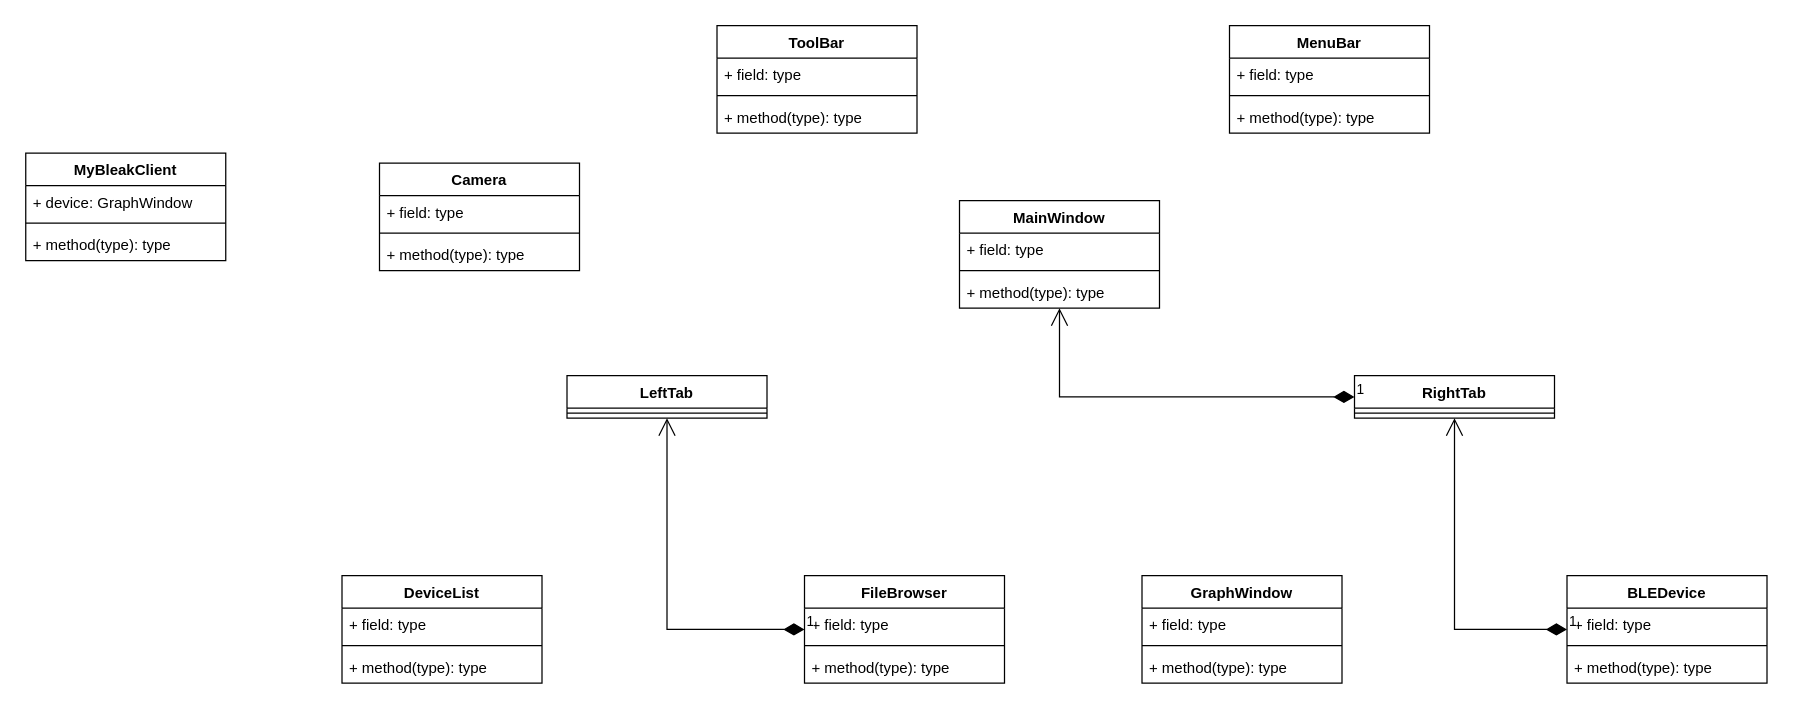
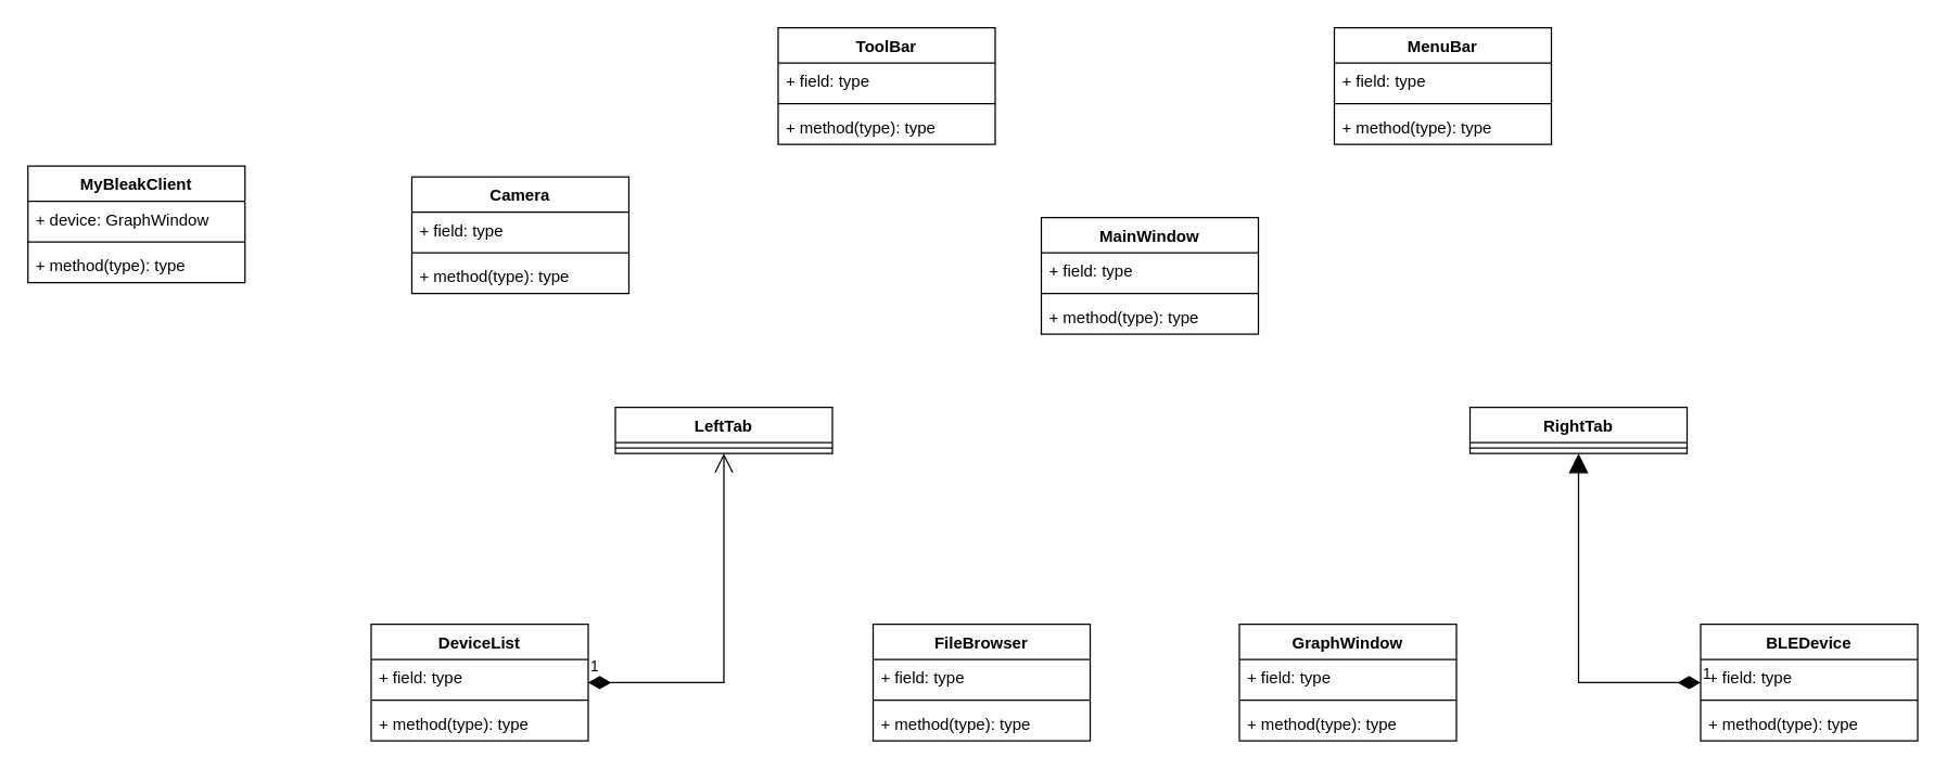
  <mxCell id="0" />
  <mxCell id="1" parent="0" />
  <mxCell id="2" value="MainWindow" style="swimlane;fontStyle=1;align=center;verticalAlign=top;childLayout=stackLayout;horizontal=1;startSize=26;horizontalStack=0;resizeParent=1;resizeParentMax=0;resizeLast=0;collapsible=1;marginBottom=0;" parent="1" vertex="1"><mxGeometry x="767" y="160" width="160" height="86" as="geometry" /></mxCell>
  <mxCell id="3" value="+ field: type" style="text;strokeColor=none;fillColor=none;align=left;verticalAlign=top;spacingLeft=4;spacingRight=4;overflow=hidden;rotatable=0;points=[[0,0.5],[1,0.5]];portConstraint=eastwest;" parent="2" vertex="1"><mxGeometry y="26" width="160" height="26" as="geometry" /></mxCell>
  <mxCell id="4" value="" style="line;strokeWidth=1;fillColor=none;align=left;verticalAlign=middle;spacingTop=-1;spacingLeft=3;spacingRight=3;rotatable=0;labelPosition=right;points=[];portConstraint=eastwest;strokeColor=inherit;" parent="2" vertex="1"><mxGeometry y="52" width="160" height="8" as="geometry" /></mxCell>
  <mxCell id="5" value="+ method(type): type" style="text;strokeColor=none;fillColor=none;align=left;verticalAlign=top;spacingLeft=4;spacingRight=4;overflow=hidden;rotatable=0;points=[[0,0.5],[1,0.5]];portConstraint=eastwest;" parent="2" vertex="1"><mxGeometry y="60" width="160" height="26" as="geometry" /></mxCell>
  <mxCell id="6" value="GraphWindow" style="swimlane;fontStyle=1;align=center;verticalAlign=top;childLayout=stackLayout;horizontal=1;startSize=26;horizontalStack=0;resizeParent=1;resizeParentMax=0;resizeLast=0;collapsible=1;marginBottom=0;" parent="1" vertex="1"><mxGeometry x="913" y="460" width="160" height="86" as="geometry" /></mxCell>
  <mxCell id="7" value="+ field: type" style="text;strokeColor=none;fillColor=none;align=left;verticalAlign=top;spacingLeft=4;spacingRight=4;overflow=hidden;rotatable=0;points=[[0,0.5],[1,0.5]];portConstraint=eastwest;" parent="6" vertex="1"><mxGeometry y="26" width="160" height="26" as="geometry" /></mxCell>
  <mxCell id="8" value="" style="line;strokeWidth=1;fillColor=none;align=left;verticalAlign=middle;spacingTop=-1;spacingLeft=3;spacingRight=3;rotatable=0;labelPosition=right;points=[];portConstraint=eastwest;strokeColor=inherit;" parent="6" vertex="1"><mxGeometry y="52" width="160" height="8" as="geometry" /></mxCell>
  <mxCell id="9" value="+ method(type): type" style="text;strokeColor=none;fillColor=none;align=left;verticalAlign=top;spacingLeft=4;spacingRight=4;overflow=hidden;rotatable=0;points=[[0,0.5],[1,0.5]];portConstraint=eastwest;" parent="6" vertex="1"><mxGeometry y="60" width="160" height="26" as="geometry" /></mxCell>
  <mxCell id="10" value="BLEDevice" style="swimlane;fontStyle=1;align=center;verticalAlign=top;childLayout=stackLayout;horizontal=1;startSize=26;horizontalStack=0;resizeParent=1;resizeParentMax=0;resizeLast=0;collapsible=1;marginBottom=0;" parent="1" vertex="1"><mxGeometry x="1253" y="460" width="160" height="86" as="geometry" /></mxCell>
  <mxCell id="11" value="+ field: type" style="text;strokeColor=none;fillColor=none;align=left;verticalAlign=top;spacingLeft=4;spacingRight=4;overflow=hidden;rotatable=0;points=[[0,0.5],[1,0.5]];portConstraint=eastwest;" parent="10" vertex="1"><mxGeometry y="26" width="160" height="26" as="geometry" /></mxCell>
  <mxCell id="12" value="" style="line;strokeWidth=1;fillColor=none;align=left;verticalAlign=middle;spacingTop=-1;spacingLeft=3;spacingRight=3;rotatable=0;labelPosition=right;points=[];portConstraint=eastwest;strokeColor=inherit;" parent="10" vertex="1"><mxGeometry y="52" width="160" height="8" as="geometry" /></mxCell>
  <mxCell id="13" value="+ method(type): type" style="text;strokeColor=none;fillColor=none;align=left;verticalAlign=top;spacingLeft=4;spacingRight=4;overflow=hidden;rotatable=0;points=[[0,0.5],[1,0.5]];portConstraint=eastwest;" parent="10" vertex="1"><mxGeometry y="60" width="160" height="26" as="geometry" /></mxCell>
  <mxCell id="14" value="ToolBar" style="swimlane;fontStyle=1;align=center;verticalAlign=top;childLayout=stackLayout;horizontal=1;startSize=26;horizontalStack=0;resizeParent=1;resizeParentMax=0;resizeLast=0;collapsible=1;marginBottom=0;" parent="1" vertex="1"><mxGeometry x="573" y="20" width="160" height="86" as="geometry" /></mxCell>
  <mxCell id="15" value="+ field: type" style="text;strokeColor=none;fillColor=none;align=left;verticalAlign=top;spacingLeft=4;spacingRight=4;overflow=hidden;rotatable=0;points=[[0,0.5],[1,0.5]];portConstraint=eastwest;" parent="14" vertex="1"><mxGeometry y="26" width="160" height="26" as="geometry" /></mxCell>
  <mxCell id="16" value="" style="line;strokeWidth=1;fillColor=none;align=left;verticalAlign=middle;spacingTop=-1;spacingLeft=3;spacingRight=3;rotatable=0;labelPosition=right;points=[];portConstraint=eastwest;strokeColor=inherit;" parent="14" vertex="1"><mxGeometry y="52" width="160" height="8" as="geometry" /></mxCell>
  <mxCell id="17" value="+ method(type): type" style="text;strokeColor=none;fillColor=none;align=left;verticalAlign=top;spacingLeft=4;spacingRight=4;overflow=hidden;rotatable=0;points=[[0,0.5],[1,0.5]];portConstraint=eastwest;" parent="14" vertex="1"><mxGeometry y="60" width="160" height="26" as="geometry" /></mxCell>
  <mxCell id="18" value="MenuBar" style="swimlane;fontStyle=1;align=center;verticalAlign=top;childLayout=stackLayout;horizontal=1;startSize=26;horizontalStack=0;resizeParent=1;resizeParentMax=0;resizeLast=0;collapsible=1;marginBottom=0;" parent="1" vertex="1"><mxGeometry x="983" y="20" width="160" height="86" as="geometry" /></mxCell>
  <mxCell id="19" value="+ field: type" style="text;strokeColor=none;fillColor=none;align=left;verticalAlign=top;spacingLeft=4;spacingRight=4;overflow=hidden;rotatable=0;points=[[0,0.5],[1,0.5]];portConstraint=eastwest;" parent="18" vertex="1"><mxGeometry y="26" width="160" height="26" as="geometry" /></mxCell>
  <mxCell id="20" value="" style="line;strokeWidth=1;fillColor=none;align=left;verticalAlign=middle;spacingTop=-1;spacingLeft=3;spacingRight=3;rotatable=0;labelPosition=right;points=[];portConstraint=eastwest;strokeColor=inherit;" parent="18" vertex="1"><mxGeometry y="52" width="160" height="8" as="geometry" /></mxCell>
  <mxCell id="21" value="+ method(type): type" style="text;strokeColor=none;fillColor=none;align=left;verticalAlign=top;spacingLeft=4;spacingRight=4;overflow=hidden;rotatable=0;points=[[0,0.5],[1,0.5]];portConstraint=eastwest;" parent="18" vertex="1"><mxGeometry y="60" width="160" height="26" as="geometry" /></mxCell>
  <mxCell id="22" value="DeviceList" style="swimlane;fontStyle=1;align=center;verticalAlign=top;childLayout=stackLayout;horizontal=1;startSize=26;horizontalStack=0;resizeParent=1;resizeParentMax=0;resizeLast=0;collapsible=1;marginBottom=0;" parent="1" vertex="1"><mxGeometry x="273" y="460" width="160" height="86" as="geometry" /></mxCell>
  <mxCell id="23" value="+ field: type" style="text;strokeColor=none;fillColor=none;align=left;verticalAlign=top;spacingLeft=4;spacingRight=4;overflow=hidden;rotatable=0;points=[[0,0.5],[1,0.5]];portConstraint=eastwest;" parent="22" vertex="1"><mxGeometry y="26" width="160" height="26" as="geometry" /></mxCell>
  <mxCell id="24" value="" style="line;strokeWidth=1;fillColor=none;align=left;verticalAlign=middle;spacingTop=-1;spacingLeft=3;spacingRight=3;rotatable=0;labelPosition=right;points=[];portConstraint=eastwest;strokeColor=inherit;" parent="22" vertex="1"><mxGeometry y="52" width="160" height="8" as="geometry" /></mxCell>
  <mxCell id="25" value="+ method(type): type" style="text;strokeColor=none;fillColor=none;align=left;verticalAlign=top;spacingLeft=4;spacingRight=4;overflow=hidden;rotatable=0;points=[[0,0.5],[1,0.5]];portConstraint=eastwest;" parent="22" vertex="1"><mxGeometry y="60" width="160" height="26" as="geometry" /></mxCell>
  <mxCell id="26" value="FileBrowser" style="swimlane;fontStyle=1;align=center;verticalAlign=top;childLayout=stackLayout;horizontal=1;startSize=26;horizontalStack=0;resizeParent=1;resizeParentMax=0;resizeLast=0;collapsible=1;marginBottom=0;" parent="1" vertex="1"><mxGeometry x="643" y="460" width="160" height="86" as="geometry" /></mxCell>
  <mxCell id="27" value="+ field: type" style="text;strokeColor=none;fillColor=none;align=left;verticalAlign=top;spacingLeft=4;spacingRight=4;overflow=hidden;rotatable=0;points=[[0,0.5],[1,0.5]];portConstraint=eastwest;" parent="26" vertex="1"><mxGeometry y="26" width="160" height="26" as="geometry" /></mxCell>
  <mxCell id="28" value="" style="line;strokeWidth=1;fillColor=none;align=left;verticalAlign=middle;spacingTop=-1;spacingLeft=3;spacingRight=3;rotatable=0;labelPosition=right;points=[];portConstraint=eastwest;strokeColor=inherit;" parent="26" vertex="1"><mxGeometry y="52" width="160" height="8" as="geometry" /></mxCell>
  <mxCell id="29" value="+ method(type): type" style="text;strokeColor=none;fillColor=none;align=left;verticalAlign=top;spacingLeft=4;spacingRight=4;overflow=hidden;rotatable=0;points=[[0,0.5],[1,0.5]];portConstraint=eastwest;" parent="26" vertex="1"><mxGeometry y="60" width="160" height="26" as="geometry" /></mxCell>
  <mxCell id="30" value="RightTab" style="swimlane;fontStyle=1;align=center;verticalAlign=top;childLayout=stackLayout;horizontal=1;startSize=26;horizontalStack=0;resizeParent=1;resizeParentMax=0;resizeLast=0;collapsible=1;marginBottom=0;" parent="1" vertex="1"><mxGeometry x="1083" y="300" width="160" height="34" as="geometry" /></mxCell>
  <mxCell id="31" value="" style="line;strokeWidth=1;fillColor=none;align=left;verticalAlign=middle;spacingTop=-1;spacingLeft=3;spacingRight=3;rotatable=0;labelPosition=right;points=[];portConstraint=eastwest;strokeColor=inherit;" parent="30" vertex="1"><mxGeometry y="26" width="160" height="8" as="geometry" /></mxCell>
  <mxCell id="32" value="LeftTab" style="swimlane;fontStyle=1;align=center;verticalAlign=top;childLayout=stackLayout;horizontal=1;startSize=26;horizontalStack=0;resizeParent=1;resizeParentMax=0;resizeLast=0;collapsible=1;marginBottom=0;" parent="1" vertex="1"><mxGeometry x="453" y="300" width="160" height="34" as="geometry" /></mxCell>
  <mxCell id="33" value="" style="line;strokeWidth=1;fillColor=none;align=left;verticalAlign=middle;spacingTop=-1;spacingLeft=3;spacingRight=3;rotatable=0;labelPosition=right;points=[];portConstraint=eastwest;strokeColor=inherit;" parent="32" vertex="1"><mxGeometry y="26" width="160" height="8" as="geometry" /></mxCell>
- <mxCell id="34" value="1" style="endArrow=open;html=1;endSize=12;startArrow=diamondThin;startSize=14;startFill=1;edgeStyle=orthogonalEdgeStyle;align=left;verticalAlign=bottom;rounded=0;" parent="1" source="30" target="2" edge="1"><mxGeometry x="-1" y="3" relative="1" as="geometry"><mxPoint x="733" y="390" as="sourcePoint" /><mxPoint x="893" y="390" as="targetPoint" /></mxGeometry></mxCell>
- <mxCell id="35" value="1" style="endArrow=open;html=1;endSize=12;startArrow=diamondThin;startSize=14;startFill=1;edgeStyle=orthogonalEdgeStyle;align=left;verticalAlign=bottom;rounded=0;" parent="1" source="10" target="30" edge="1"><mxGeometry x="-1" y="3" relative="1" as="geometry"><mxPoint x="1173" y="560" as="sourcePoint" /><mxPoint x="1333" y="560" as="targetPoint" /></mxGeometry></mxCell>
- <mxCell id="37" value="1" style="endArrow=open;html=1;endSize=12;startArrow=diamondThin;startSize=14;startFill=1;edgeStyle=orthogonalEdgeStyle;align=left;verticalAlign=bottom;rounded=0;" parent="1" source="26" target="32" edge="1"><mxGeometry x="-1" y="3" relative="1" as="geometry"><mxPoint x="463" y="530" as="sourcePoint" /><mxPoint x="623" y="530" as="targetPoint" /></mxGeometry></mxCell>
+ <mxCell id="35" value="1" style="endArrow=block;html=1;endSize=12;startArrow=diamondThin;startSize=14;startFill=1;edgeStyle=orthogonalEdgeStyle;align=left;verticalAlign=bottom;rounded=0;" parent="1" source="10" target="30" edge="1"><mxGeometry x="-1" y="3" relative="1" as="geometry"><mxPoint x="1173" y="560" as="sourcePoint" /><mxPoint x="1333" y="560" as="targetPoint" /></mxGeometry></mxCell>
+ <mxCell id="36" value="1" style="endArrow=open;html=1;endSize=12;startArrow=diamondThin;startSize=14;startFill=1;edgeStyle=orthogonalEdgeStyle;align=left;verticalAlign=bottom;rounded=0;" parent="1" source="22" target="32" edge="1"><mxGeometry x="-1" y="3" relative="1" as="geometry"><mxPoint x="433" y="620" as="sourcePoint" /><mxPoint x="593" y="620" as="targetPoint" /></mxGeometry></mxCell>
  <mxCell id="38" value="Camera" style="swimlane;fontStyle=1;align=center;verticalAlign=top;childLayout=stackLayout;horizontal=1;startSize=26;horizontalStack=0;resizeParent=1;resizeParentMax=0;resizeLast=0;collapsible=1;marginBottom=0;" parent="1" vertex="1"><mxGeometry x="303" y="130" width="160" height="86" as="geometry" /></mxCell>
  <mxCell id="39" value="+ field: type" style="text;strokeColor=none;fillColor=none;align=left;verticalAlign=top;spacingLeft=4;spacingRight=4;overflow=hidden;rotatable=0;points=[[0,0.5],[1,0.5]];portConstraint=eastwest;" parent="38" vertex="1"><mxGeometry y="26" width="160" height="26" as="geometry" /></mxCell>
  <mxCell id="40" value="" style="line;strokeWidth=1;fillColor=none;align=left;verticalAlign=middle;spacingTop=-1;spacingLeft=3;spacingRight=3;rotatable=0;labelPosition=right;points=[];portConstraint=eastwest;strokeColor=inherit;" parent="38" vertex="1"><mxGeometry y="52" width="160" height="8" as="geometry" /></mxCell>
  <mxCell id="41" value="+ method(type): type" style="text;strokeColor=none;fillColor=none;align=left;verticalAlign=top;spacingLeft=4;spacingRight=4;overflow=hidden;rotatable=0;points=[[0,0.5],[1,0.5]];portConstraint=eastwest;" parent="38" vertex="1"><mxGeometry y="60" width="160" height="26" as="geometry" /></mxCell>
  <mxCell id="42" value="MyBleakClient" style="swimlane;fontStyle=1;align=center;verticalAlign=top;childLayout=stackLayout;horizontal=1;startSize=26;horizontalStack=0;resizeParent=1;resizeParentMax=0;resizeLast=0;collapsible=1;marginBottom=0;" parent="1" vertex="1"><mxGeometry x="20" y="122" width="160" height="86" as="geometry" /></mxCell>
  <mxCell id="43" value="+ device: GraphWindow" style="text;strokeColor=none;fillColor=none;align=left;verticalAlign=top;spacingLeft=4;spacingRight=4;overflow=hidden;rotatable=0;points=[[0,0.5],[1,0.5]];portConstraint=eastwest;" parent="42" vertex="1"><mxGeometry y="26" width="160" height="26" as="geometry" /></mxCell>
  <mxCell id="44" value="" style="line;strokeWidth=1;fillColor=none;align=left;verticalAlign=middle;spacingTop=-1;spacingLeft=3;spacingRight=3;rotatable=0;labelPosition=right;points=[];portConstraint=eastwest;strokeColor=inherit;" parent="42" vertex="1"><mxGeometry y="52" width="160" height="8" as="geometry" /></mxCell>
  <mxCell id="45" value="+ method(type): type" style="text;strokeColor=none;fillColor=none;align=left;verticalAlign=top;spacingLeft=4;spacingRight=4;overflow=hidden;rotatable=0;points=[[0,0.5],[1,0.5]];portConstraint=eastwest;" parent="42" vertex="1"><mxGeometry y="60" width="160" height="26" as="geometry" /></mxCell>
